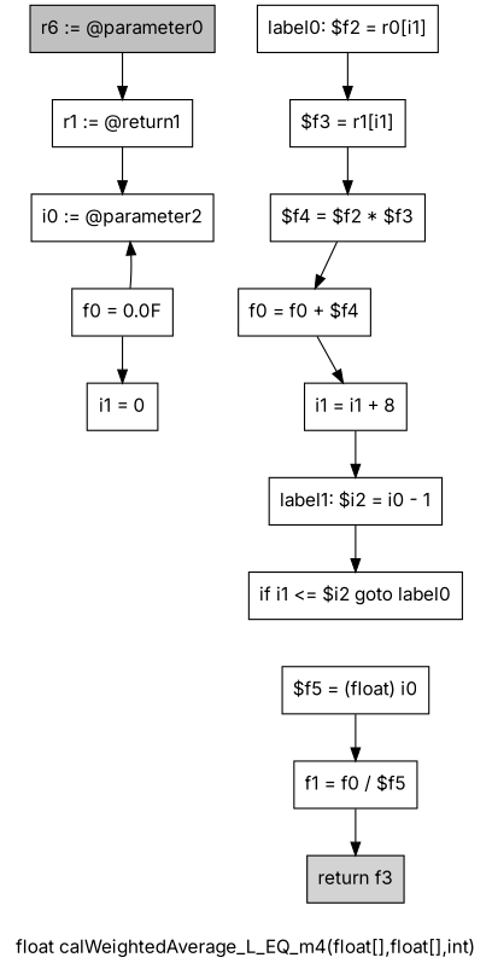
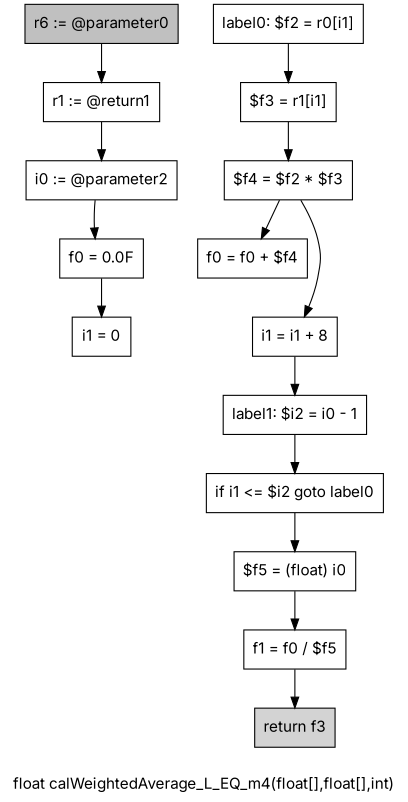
  digraph {
    fontname=Inter
    label="float calWeightedAverage_L_EQ_m4(float[],float[],int)"
    node [fontname=Inter shape=box]
    edge [fontname=Inter]
    n1 [fillcolor=gray label="r6 := @parameter0" style=filled]
    n2 [label="r1 := @return1"]
    n3 [label="i0 := @parameter2"]
    n4 [label="f0 = 0.0F"]
    n5 [label="i1 = 0"]
    n6 [label="label1: $i2 = i0 - 1"]
    n7 [label="if i1 <= $i2 goto label0"]
    n8 [label="$f5 = (float) i0"]
    n9 [label="label0: $f2 = r0[i1]"]
    n10 [label="$f3 = r1[i1]"]
    n11 [label="$f4 = $f2 * $f3"]
    n12 [label="f0 = f0 + $f4"]
    n13 [label="i1 = i1 + 8"]
    n14 [label="f1 = f0 / $f5"]
    n15 [fillcolor=lightgray label="return f3" style=filled]
    n1 -> n2
    n2 -> n3
-   n4 -> n3
+   n3 -> n4
    n4 -> n5
    n6 -> n7
+   n7 -> n8
    n8 -> n14
    n9 -> n10
    n10 -> n11
    n11 -> n12
-   n12 -> n13
+   n11 -> n13
    n13 -> n6
    n14 -> n15
  }
